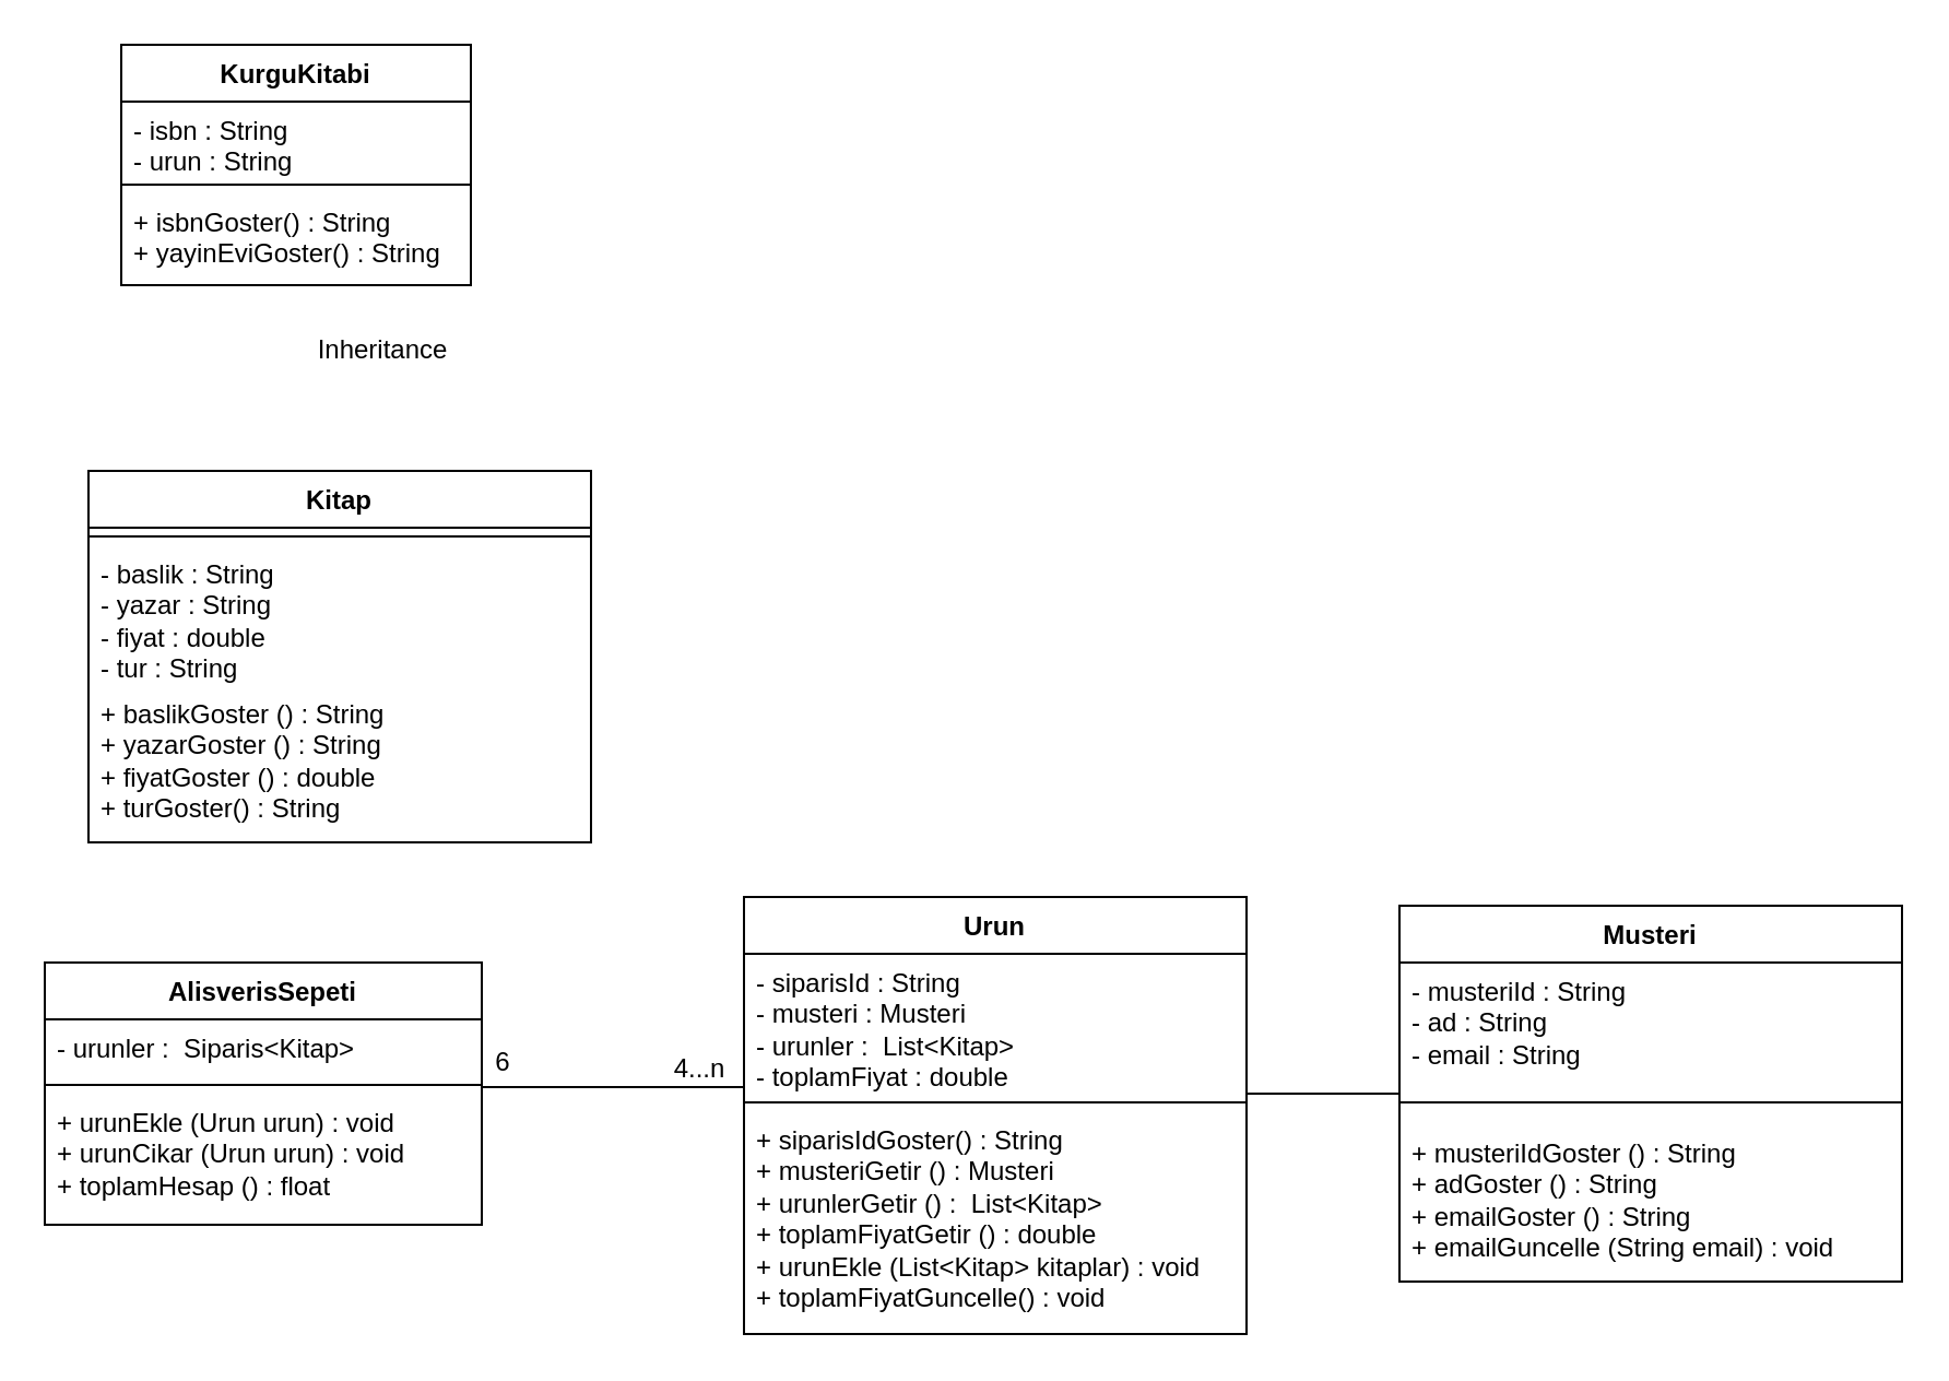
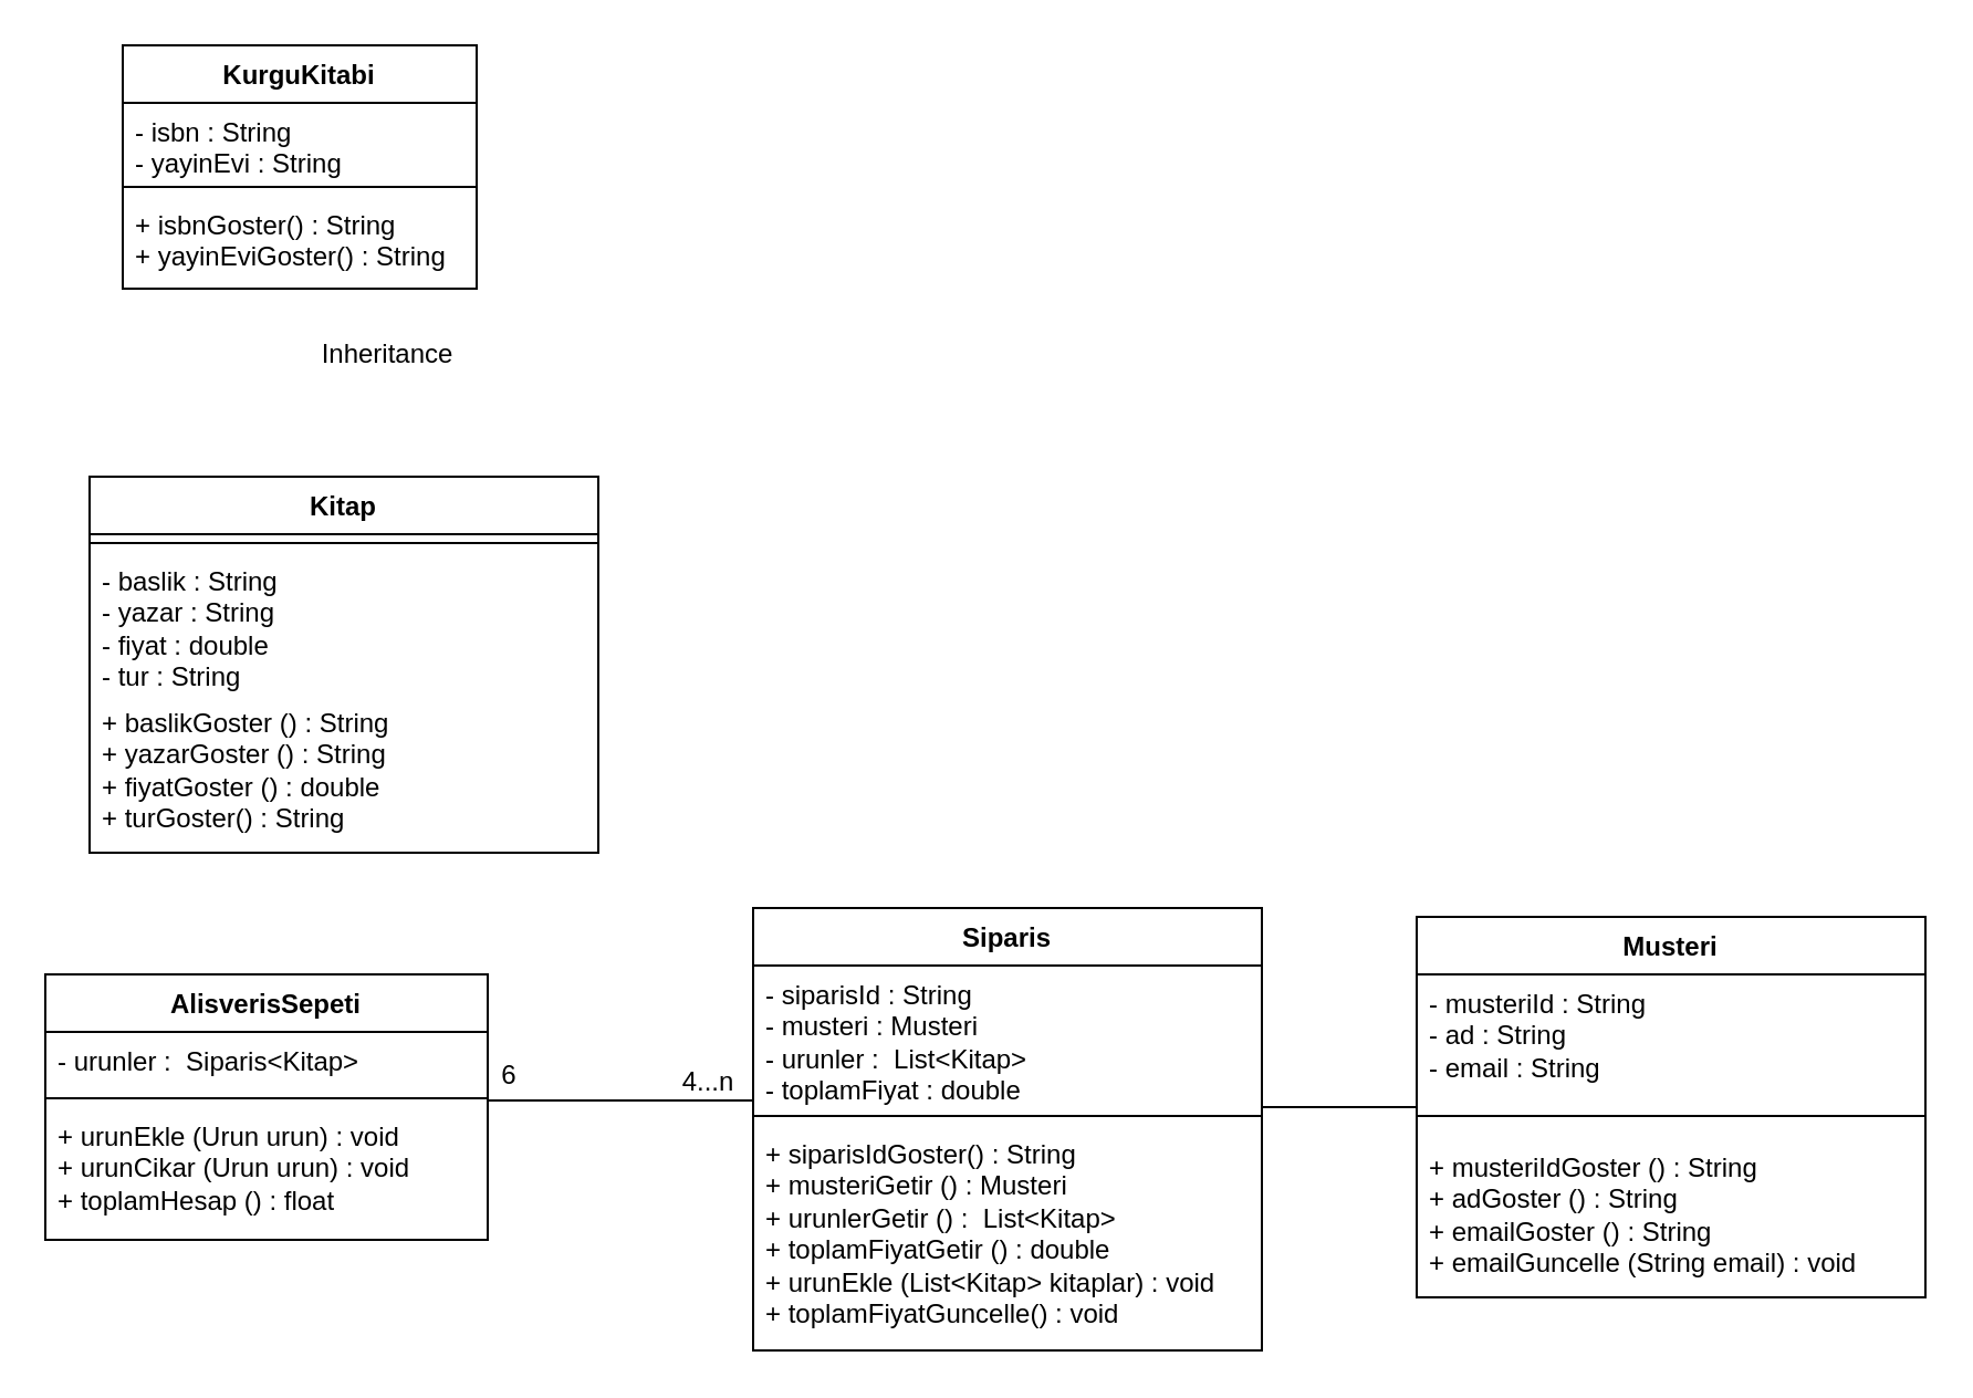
  <mxCell id="0" />
  <mxCell id="1" parent="0" />
  <mxCell id="2" value="Kitap" style="swimlane;fontStyle=1;align=center;verticalAlign=top;childLayout=stackLayout;horizontal=1;startSize=26;horizontalStack=0;resizeParent=1;resizeParentMax=0;resizeLast=0;collapsible=1;marginBottom=0;whiteSpace=wrap;html=1;" parent="1" vertex="1"><mxGeometry x="40" y="215" width="230" height="170" as="geometry" /></mxCell>
  <mxCell id="3" value="" style="line;strokeWidth=1;fillColor=none;align=left;verticalAlign=middle;spacingTop=-1;spacingLeft=3;spacingRight=3;rotatable=0;labelPosition=right;points=[];portConstraint=eastwest;strokeColor=inherit;" parent="2" vertex="1"><mxGeometry y="26" width="230" height="8" as="geometry" /></mxCell>
  <mxCell id="4" value="&lt;div&gt;- baslik : String&lt;/div&gt;&lt;div&gt;- yazar : String&lt;/div&gt;&lt;div&gt;- fiyat : double&lt;/div&gt;&lt;div&gt;- tur : String&lt;/div&gt;" style="text;strokeColor=none;fillColor=none;align=left;verticalAlign=top;spacingLeft=4;spacingRight=4;overflow=hidden;rotatable=0;points=[[0,0.5],[1,0.5]];portConstraint=eastwest;whiteSpace=wrap;html=1;" parent="2" vertex="1"><mxGeometry y="34" width="230" height="64" as="geometry" /></mxCell>
  <mxCell id="5" value="&lt;div&gt;+ baslikGoster () : String&lt;/div&gt;&lt;div&gt;+ yazarGoster () : String&amp;nbsp;&lt;/div&gt;&lt;div&gt;+ fiyatGoster () : double&amp;nbsp;&lt;/div&gt;&lt;div&gt;+ turGoster() : String&lt;/div&gt;" style="text;strokeColor=none;fillColor=none;align=left;verticalAlign=top;spacingLeft=4;spacingRight=4;overflow=hidden;rotatable=0;points=[[0,0.5],[1,0.5]];portConstraint=eastwest;whiteSpace=wrap;html=1;" parent="2" vertex="1"><mxGeometry y="98" width="230" height="72" as="geometry" /></mxCell>
  <mxCell id="6" value="AlisverisSepeti" style="swimlane;fontStyle=1;align=center;verticalAlign=top;childLayout=stackLayout;horizontal=1;startSize=26;horizontalStack=0;resizeParent=1;resizeParentMax=0;resizeLast=0;collapsible=1;marginBottom=0;whiteSpace=wrap;html=1;" parent="1" vertex="1"><mxGeometry y="440" width="200" height="120" as="geometry" x="20" /></mxCell>
  <mxCell id="7" value="- urunler :&amp;nbsp;&amp;nbsp;Siparis&amp;lt;Kitap&amp;gt;&amp;nbsp;" style="text;strokeColor=none;fillColor=none;align=left;verticalAlign=top;spacingLeft=4;spacingRight=4;overflow=hidden;rotatable=0;points=[[0,0.5],[1,0.5]];portConstraint=eastwest;whiteSpace=wrap;html=1;" parent="6" vertex="1"><mxGeometry y="26" width="200" height="26" as="geometry" /></mxCell>
  <mxCell id="8" value="" style="line;strokeWidth=1;fillColor=none;align=left;verticalAlign=middle;spacingTop=-1;spacingLeft=3;spacingRight=3;rotatable=0;labelPosition=right;points=[];portConstraint=eastwest;strokeColor=inherit;" parent="6" vertex="1"><mxGeometry y="52" width="200" height="8" as="geometry" /></mxCell>
  <mxCell id="9" value="+ urunEkle (Urun urun) : void&lt;br&gt;+ urunCikar (Urun urun) : void&lt;br&gt;+ toplamHesap () : float" style="text;strokeColor=none;fillColor=none;align=left;verticalAlign=top;spacingLeft=4;spacingRight=4;overflow=hidden;rotatable=0;points=[[0,0.5],[1,0.5]];portConstraint=eastwest;whiteSpace=wrap;html=1;" parent="6" vertex="1"><mxGeometry y="60" width="200" height="60" as="geometry" /></mxCell>
  <mxCell id="10" value="KurguKitabi" style="swimlane;fontStyle=1;align=center;verticalAlign=top;childLayout=stackLayout;horizontal=1;startSize=26;horizontalStack=0;resizeParent=1;resizeParentMax=0;resizeLast=0;collapsible=1;marginBottom=0;whiteSpace=wrap;html=1;" parent="1" vertex="1"><mxGeometry x="55" y="20" width="160" height="110" as="geometry" /></mxCell>
- <mxCell id="11" value="&lt;div&gt;- isbn : String&lt;/div&gt;&lt;div&gt;- urun : String&lt;/div&gt;" style="text;strokeColor=none;fillColor=none;align=left;verticalAlign=top;spacingLeft=4;spacingRight=4;overflow=hidden;rotatable=0;points=[[0,0.5],[1,0.5]];portConstraint=eastwest;whiteSpace=wrap;html=1;" parent="10" vertex="1"><mxGeometry y="26" width="160" height="34" as="geometry" /></mxCell>
+ <mxCell id="11" value="&lt;div&gt;- isbn : String&lt;/div&gt;&lt;div&gt;- yayinEvi : String&lt;/div&gt;" style="text;strokeColor=none;fillColor=none;align=left;verticalAlign=top;spacingLeft=4;spacingRight=4;overflow=hidden;rotatable=0;points=[[0,0.5],[1,0.5]];portConstraint=eastwest;whiteSpace=wrap;html=1;" parent="10" vertex="1"><mxGeometry y="26" width="160" height="34" as="geometry" /></mxCell>
  <mxCell id="12" value="" style="line;strokeWidth=1;fillColor=none;align=left;verticalAlign=middle;spacingTop=-1;spacingLeft=3;spacingRight=3;rotatable=0;labelPosition=right;points=[];portConstraint=eastwest;strokeColor=inherit;" parent="10" vertex="1"><mxGeometry y="60" width="160" height="8" as="geometry" /></mxCell>
  <mxCell id="13" value="&lt;div&gt;+ isbnGoster() : String&lt;/div&gt;&lt;div&gt;+ yayinEviGoster() : String&lt;/div&gt;" style="text;strokeColor=none;fillColor=none;align=left;verticalAlign=top;spacingLeft=4;spacingRight=4;overflow=hidden;rotatable=0;points=[[0,0.5],[1,0.5]];portConstraint=eastwest;whiteSpace=wrap;html=1;" parent="10" vertex="1"><mxGeometry y="68" width="160" height="42" as="geometry" /></mxCell>
  <mxCell id="14" value="Musteri" style="swimlane;fontStyle=1;align=center;verticalAlign=top;childLayout=stackLayout;horizontal=1;startSize=26;horizontalStack=0;resizeParent=1;resizeParentMax=0;resizeLast=0;collapsible=1;marginBottom=0;whiteSpace=wrap;html=1;" parent="1" vertex="1"><mxGeometry x="640" y="414" width="230" height="172" as="geometry" /></mxCell>
  <mxCell id="15" value="&lt;div&gt;- musteriId : String&lt;/div&gt;&lt;div&gt;- ad : String&lt;/div&gt;&lt;div&gt;- email : String&lt;/div&gt;" style="text;strokeColor=none;fillColor=none;align=left;verticalAlign=top;spacingLeft=4;spacingRight=4;overflow=hidden;rotatable=0;points=[[0,0.5],[1,0.5]];portConstraint=eastwest;whiteSpace=wrap;html=1;" parent="14" vertex="1"><mxGeometry y="26" width="230" height="54" as="geometry" /></mxCell>
  <mxCell id="16" value="" style="line;strokeWidth=1;fillColor=none;align=left;verticalAlign=middle;spacingTop=-1;spacingLeft=3;spacingRight=3;rotatable=0;labelPosition=right;points=[];portConstraint=eastwest;strokeColor=inherit;" parent="14" vertex="1"><mxGeometry y="80" width="230" height="20" as="geometry" /></mxCell>
  <mxCell id="17" value="&lt;div&gt;+ musteriIdGoster () : String&lt;/div&gt;&lt;div&gt;+ adGoster () : String&lt;/div&gt;&lt;div&gt;+ emailGoster () : String&amp;nbsp;&lt;/div&gt;&lt;div&gt;+ emailGuncelle (String email) : void&lt;/div&gt;" style="text;strokeColor=none;fillColor=none;align=left;verticalAlign=top;spacingLeft=4;spacingRight=4;overflow=hidden;rotatable=0;points=[[0,0.5],[1,0.5]];portConstraint=eastwest;whiteSpace=wrap;html=1;" parent="14" vertex="1"><mxGeometry y="100" width="230" height="72" as="geometry" /></mxCell>
- <mxCell id="18" value="Urun" style="swimlane;fontStyle=1;align=center;verticalAlign=top;childLayout=stackLayout;horizontal=1;startSize=26;horizontalStack=0;resizeParent=1;resizeParentMax=0;resizeLast=0;collapsible=1;marginBottom=0;whiteSpace=wrap;html=1;" parent="1" vertex="1"><mxGeometry x="340" y="410" width="230" height="200" as="geometry" /></mxCell>
+ <mxCell id="18" value="Siparis" style="swimlane;fontStyle=1;align=center;verticalAlign=top;childLayout=stackLayout;horizontal=1;startSize=26;horizontalStack=0;resizeParent=1;resizeParentMax=0;resizeLast=0;collapsible=1;marginBottom=0;whiteSpace=wrap;html=1;" parent="1" vertex="1"><mxGeometry x="340" y="410" width="230" height="200" as="geometry" /></mxCell>
  <mxCell id="19" value="&lt;div&gt;- siparisId : String&lt;/div&gt;&lt;div&gt;- musteri :&amp;nbsp;Musteri&amp;nbsp;&lt;/div&gt;&lt;div&gt;- urunler :&amp;nbsp;&amp;nbsp;List&amp;lt;Kitap&amp;gt;&lt;/div&gt;&lt;div&gt;- toplamFiyat : double&lt;/div&gt;" style="text;strokeColor=none;fillColor=none;align=left;verticalAlign=top;spacingLeft=4;spacingRight=4;overflow=hidden;rotatable=0;points=[[0,0.5],[1,0.5]];portConstraint=eastwest;whiteSpace=wrap;html=1;" parent="18" vertex="1"><mxGeometry y="26" width="230" height="64" as="geometry" /></mxCell>
  <mxCell id="20" value="" style="line;strokeWidth=1;fillColor=none;align=left;verticalAlign=middle;spacingTop=-1;spacingLeft=3;spacingRight=3;rotatable=0;labelPosition=right;points=[];portConstraint=eastwest;strokeColor=inherit;" parent="18" vertex="1"><mxGeometry y="90" width="230" height="8" as="geometry" /></mxCell>
  <mxCell id="21" value="&lt;div&gt;+ siparisIdGoster() : String&lt;/div&gt;&lt;div&gt;+ musteriGetir () :&amp;nbsp;Musteri&amp;nbsp;&lt;/div&gt;&lt;div&gt;+ urunlerGetir () :&amp;nbsp;&amp;nbsp;List&amp;lt;Kitap&amp;gt;&lt;/div&gt;&lt;div&gt;+ toplamFiyatGetir () : double&lt;/div&gt;&lt;div&gt;+ urunEkle (List&amp;lt;Kitap&amp;gt; kitaplar) : void&lt;/div&gt;&lt;div&gt;+ toplamFiyatGuncelle() : void&lt;/div&gt;" style="text;strokeColor=none;fillColor=none;align=left;verticalAlign=top;spacingLeft=4;spacingRight=4;overflow=hidden;rotatable=0;points=[[0,0.5],[1,0.5]];portConstraint=eastwest;whiteSpace=wrap;html=1;" parent="18" vertex="1"><mxGeometry y="98" width="230" height="102" as="geometry" /></mxCell>
  <mxCell id="22" value="" style="line;strokeWidth=1;fillColor=none;align=left;verticalAlign=middle;spacingTop=-1;spacingLeft=3;spacingRight=3;rotatable=0;labelPosition=right;points=[];portConstraint=eastwest;strokeColor=inherit;" parent="1" vertex="1"><mxGeometry x="220" y="493" width="120" height="8" as="geometry" /></mxCell>
  <mxCell id="23" value="6" style="text;html=1;align=center;verticalAlign=middle;whiteSpace=wrap;rounded=0;" parent="1" vertex="1"><mxGeometry x="200" y="471" width="60" height="30" as="geometry" /></mxCell>
  <mxCell id="24" value="4...n" style="text;html=1;align=center;verticalAlign=middle;whiteSpace=wrap;rounded=0;" parent="1" vertex="1"><mxGeometry x="290" y="474" width="60" height="30" as="geometry" /></mxCell>
  <mxCell id="25" value="Inheritance" style="text;html=1;align=center;verticalAlign=middle;whiteSpace=wrap;rounded=0;" parent="1" vertex="1"><mxGeometry x="145" y="145" width="60" height="30" as="geometry" /></mxCell>
  <mxCell id="26" value="" style="line;strokeWidth=1;fillColor=none;align=left;verticalAlign=middle;spacingTop=-1;spacingLeft=3;spacingRight=3;rotatable=0;labelPosition=right;points=[];portConstraint=eastwest;strokeColor=inherit;" parent="1" vertex="1"><mxGeometry x="570" y="435" width="70" height="130" as="geometry" /></mxCell>
